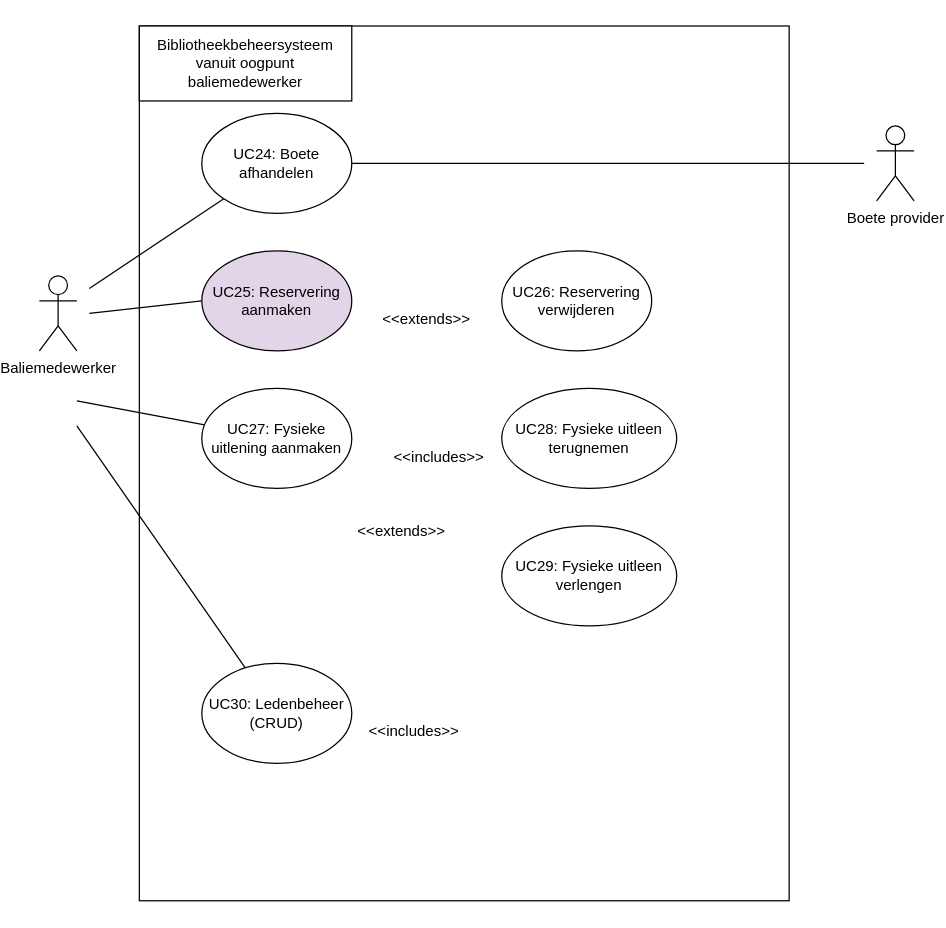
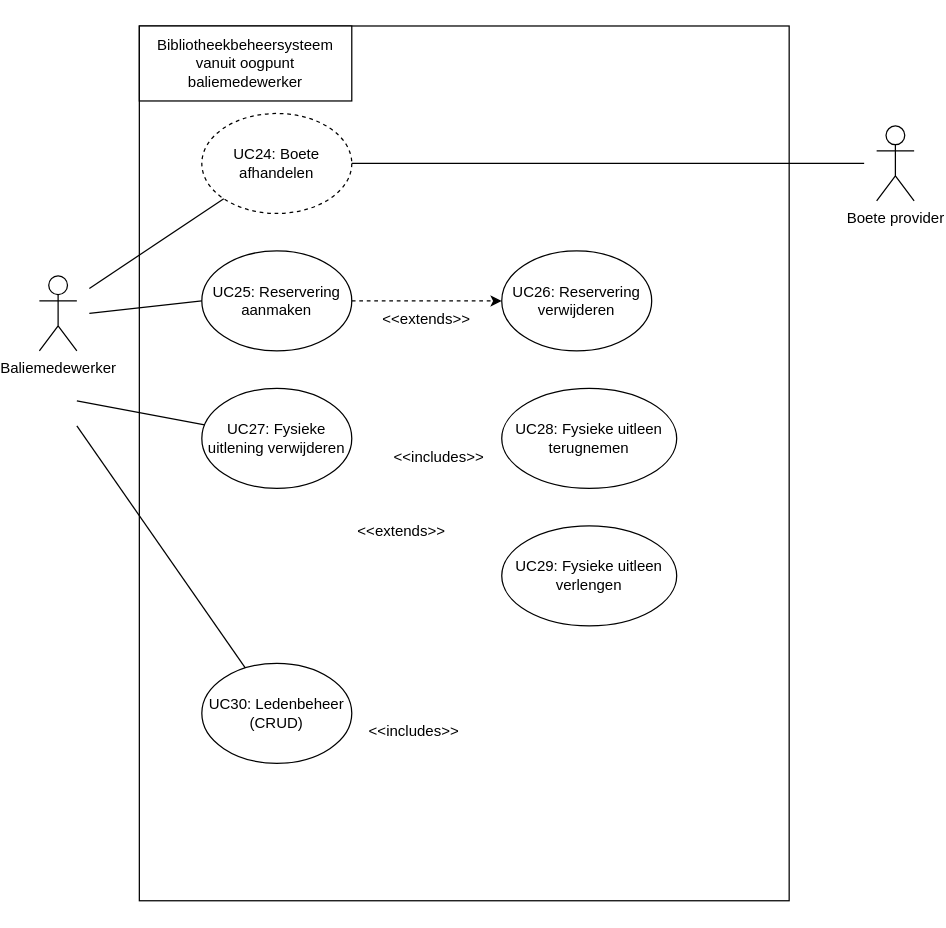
  <mxCell id="0" />
  <mxCell id="1" parent="0" />
  <mxCell id="2" value="" style="rounded=0;whiteSpace=wrap;html=1;" vertex="1" parent="1"><mxGeometry x="100" y="20" width="520" height="700" as="geometry" /></mxCell>
  <mxCell id="3" value="Baliemedewerker&lt;div&gt;&lt;br&gt;&lt;/div&gt;" style="shape=umlActor;verticalLabelPosition=bottom;verticalAlign=top;html=1;outlineConnect=0;" vertex="1" parent="1"><mxGeometry x="20" y="220" width="30" height="60" as="geometry" /></mxCell>
- <mxCell id="4" value="UC24: Boete afhandelen" style="ellipse;whiteSpace=wrap;html=1;" vertex="1" parent="1"><mxGeometry x="150" y="90" width="120" height="80" as="geometry" /></mxCell>
+ <mxCell id="4" value="UC24: Boete afhandelen" style="ellipse;whiteSpace=wrap;html=1;dashed=1;" vertex="1" parent="1"><mxGeometry x="150" y="90" width="120" height="80" as="geometry" /></mxCell>
  <mxCell id="5" value="Boete provider" style="shape=umlActor;verticalLabelPosition=bottom;verticalAlign=top;html=1;outlineConnect=0;" vertex="1" parent="1"><mxGeometry x="690" y="100" width="30" height="60" as="geometry" /></mxCell>
  <mxCell id="6" value="" style="endArrow=none;html=1;rounded=0;entryX=0;entryY=1;entryDx=0;entryDy=0;endFill=0;" edge="1" parent="1" target="4"><mxGeometry width="50" height="50" relative="1" as="geometry"><mxPoint x="60" y="230" as="sourcePoint" /><mxPoint x="180" y="170" as="targetPoint" /></mxGeometry></mxCell>
  <mxCell id="7" value="" style="endArrow=none;html=1;rounded=0;exitX=1;exitY=0.5;exitDx=0;exitDy=0;" edge="1" parent="1" source="4"><mxGeometry width="50" height="50" relative="1" as="geometry"><mxPoint x="350" y="140" as="sourcePoint" /><mxPoint x="680" y="130" as="targetPoint" /></mxGeometry></mxCell>
  <mxCell id="8" value="Bibliotheekbeheersysteem vanuit oogpunt baliemedewerker" style="rounded=0;whiteSpace=wrap;html=1;" vertex="1" parent="1"><mxGeometry x="100" y="20" width="170" height="60" as="geometry" /></mxCell>
- <mxCell id="9" value="UC25: Reservering aanmaken" style="ellipse;whiteSpace=wrap;html=1;fillColor=#e1d5e7;" vertex="1" parent="1"><mxGeometry x="150" y="200" width="120" height="80" as="geometry" /></mxCell>
+ <mxCell id="9" value="UC25: Reservering aanmaken" style="ellipse;whiteSpace=wrap;html=1;" vertex="1" parent="1"><mxGeometry x="150" y="200" width="120" height="80" as="geometry" /></mxCell>
  <mxCell id="10" value="" style="endArrow=none;html=1;rounded=0;entryX=0;entryY=0.5;entryDx=0;entryDy=0;" edge="1" parent="1" target="9"><mxGeometry width="50" height="50" relative="1" as="geometry"><mxPoint x="60" y="250" as="sourcePoint" /><mxPoint x="210" y="290" as="targetPoint" /></mxGeometry></mxCell>
  <mxCell id="11" value="UC26: Reservering verwijderen" style="ellipse;whiteSpace=wrap;html=1;" vertex="1" parent="1"><mxGeometry x="390" y="200" width="120" height="80" as="geometry" /></mxCell>
- <mxCell id="13" value="UC27: Fysieke uitlening aanmaken" style="ellipse;whiteSpace=wrap;html=1;" vertex="1" parent="1"><mxGeometry x="150" y="310" width="120" height="80" as="geometry" /></mxCell>
+ <mxCell id="12" value="" style="endArrow=classic;dashed=1;html=1;rounded=0;exitX=1;exitY=0.5;exitDx=0;exitDy=0;entryX=0;entryY=0.5;entryDx=0;entryDy=0;endFill=1;" edge="1" parent="1" source="9" target="11"><mxGeometry width="50" height="50" relative="1" as="geometry"><mxPoint x="300" y="350" as="sourcePoint" /><mxPoint x="350" y="300" as="targetPoint" /></mxGeometry></mxCell>
+ <mxCell id="13" value="UC27: Fysieke uitlening verwijderen" style="ellipse;whiteSpace=wrap;html=1;" vertex="1" parent="1"><mxGeometry x="150" y="310" width="120" height="80" as="geometry" /></mxCell>
  <mxCell id="14" value="" style="endArrow=none;html=1;rounded=0;" edge="1" parent="1" target="13"><mxGeometry width="50" height="50" relative="1" as="geometry"><mxPoint x="50" y="320" as="sourcePoint" /><mxPoint x="400" y="290" as="targetPoint" /></mxGeometry></mxCell>
  <mxCell id="15" value="UC28: Fysieke uitleen terugnemen" style="ellipse;whiteSpace=wrap;html=1;" vertex="1" parent="1"><mxGeometry x="390" y="310" width="140" height="80" as="geometry" /></mxCell>
  <mxCell id="16" value="UC29: Fysieke uitleen verlengen" style="ellipse;whiteSpace=wrap;html=1;" vertex="1" parent="1"><mxGeometry x="390" y="420" width="140" height="80" as="geometry" /></mxCell>
  <mxCell id="17" value="UC30: Ledenbeheer (CRUD)" style="ellipse;whiteSpace=wrap;html=1;" vertex="1" parent="1"><mxGeometry x="150" y="530" width="120" height="80" as="geometry" /></mxCell>
  <mxCell id="18" value="" style="endArrow=none;html=1;rounded=0;endFill=0;" edge="1" parent="1" target="17"><mxGeometry width="50" height="50" relative="1" as="geometry"><mxPoint x="50" y="340" as="sourcePoint" /><mxPoint x="190" y="440" as="targetPoint" /></mxGeometry></mxCell>
  <mxCell id="19" value="&amp;lt;&amp;lt;includes&amp;gt;&amp;gt;" style="text;html=1;align=center;verticalAlign=middle;whiteSpace=wrap;rounded=0;" vertex="1" parent="1"><mxGeometry x="290" y="570" width="60" height="30" as="geometry" /></mxCell>
  <mxCell id="20" value="&amp;lt;&amp;lt;includes&amp;gt;&amp;gt;" style="text;html=1;align=center;verticalAlign=middle;whiteSpace=wrap;rounded=0;" vertex="1" parent="1"><mxGeometry x="310" y="350" width="60" height="30" as="geometry" /></mxCell>
  <mxCell id="21" value="&amp;lt;&amp;lt;extends&amp;gt;&amp;gt;" style="text;html=1;align=center;verticalAlign=middle;whiteSpace=wrap;rounded=0;" vertex="1" parent="1"><mxGeometry x="280" y="410" width="60" height="30" as="geometry" /></mxCell>
  <mxCell id="22" value="&amp;lt;&amp;lt;extends&amp;gt;&amp;gt;" style="text;html=1;align=center;verticalAlign=middle;whiteSpace=wrap;rounded=0;" vertex="1" parent="1"><mxGeometry x="300" y="240" width="60" height="30" as="geometry" /></mxCell>
